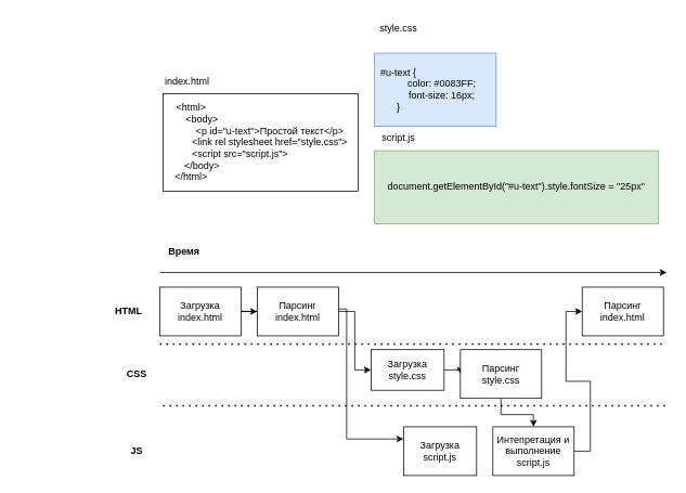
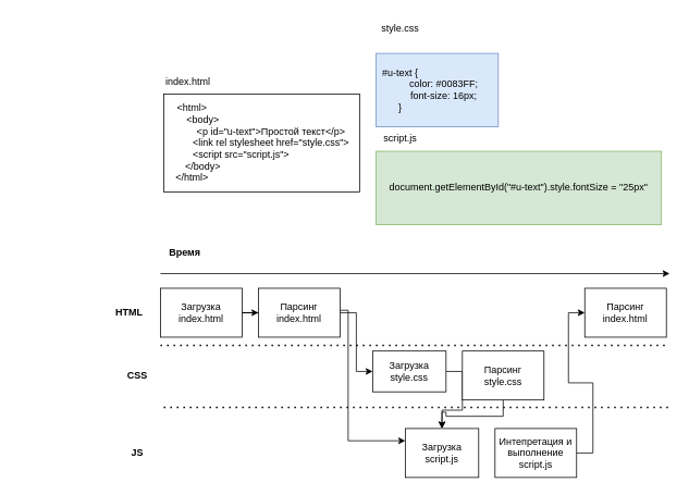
  <mxCell id="0" />
  <mxCell id="1" parent="0" />
  <mxCell id="2" value="" style="rounded=0;whiteSpace=wrap;html=1;" vertex="1" parent="1"><mxGeometry x="200" y="115" width="240" height="120" as="geometry" /></mxCell>
  <mxCell id="3" value="&amp;lt;html&amp;gt;&lt;br&gt;&lt;span style=&quot;white-space: pre;&quot;&gt;&#09;&lt;/span&gt;&amp;lt;body&amp;gt;&lt;br&gt;&lt;span style=&quot;white-space: pre;&quot;&gt;&#09;&lt;/span&gt;&amp;nbsp; &amp;nbsp; &amp;nbsp; &amp;nbsp; &amp;nbsp; &amp;nbsp; &amp;nbsp;&lt;span style=&quot;white-space: pre;&quot;&gt;&#09;&lt;span style=&quot;white-space: pre;&quot;&gt;&#09;&lt;/span&gt; &lt;/span&gt;&amp;nbsp;&lt;span style=&quot;white-space: pre;&quot;&gt;&#09;&lt;span style=&quot;white-space: pre;&quot;&gt;&#09;&lt;/span&gt; &lt;/span&gt;&amp;nbsp; &amp;nbsp; &amp;nbsp;&lt;span style=&quot;white-space: pre;&quot;&gt;&#09;&lt;/span&gt;&amp;nbsp;&amp;nbsp;&amp;lt;p id=&quot;u-text&quot;&amp;gt;Простой текст&amp;lt;/p&amp;gt;&lt;div&gt;&lt;span style=&quot;white-space: pre;&quot;&gt;&#09;&lt;/span&gt;&lt;span style=&quot;white-space: pre;&quot;&gt;&#09;&lt;/span&gt;&lt;span style=&quot;white-space: pre;&quot;&gt;&#09;&lt;/span&gt;&lt;span style=&quot;white-space: pre;&quot;&gt;&#09;&lt;/span&gt;&lt;span style=&quot;white-space: pre;&quot;&gt;&#09;&lt;/span&gt;&lt;span style=&quot;white-space: pre;&quot;&gt;&#09;&lt;span style=&quot;white-space: pre;&quot;&gt;&#09;&lt;/span&gt; &lt;/span&gt;&amp;nbsp;&amp;lt;link rel stylesheet href=&quot;style.css&quot;&amp;gt;&lt;br&gt;&lt;span style=&quot;white-space: pre;&quot;&gt;&#09;&lt;/span&gt;&lt;span style=&quot;white-space: pre;&quot;&gt;&#09;&lt;/span&gt;&lt;span style=&quot;white-space: pre;&quot;&gt;&#09;&lt;span style=&quot;white-space: pre;&quot;&gt;&#09;&lt;/span&gt; &lt;/span&gt;&amp;nbsp; &amp;nbsp;&amp;lt;script src=&quot;script.js&quot;&amp;gt;&lt;br&gt;&lt;span style=&quot;white-space: pre;&quot;&gt;&#09;&lt;/span&gt;&amp;lt;/body&amp;gt;&lt;br&gt;&amp;lt;/html&amp;gt;&lt;/div&gt;" style="text;html=1;align=center;verticalAlign=middle;whiteSpace=wrap;rounded=0;" vertex="1" parent="1"><mxGeometry x="20" y="75" width="430" height="200" as="geometry" /></mxCell>
  <mxCell id="4" value="index.html" style="text;html=1;align=center;verticalAlign=middle;whiteSpace=wrap;rounded=0;" vertex="1" parent="1"><mxGeometry x="200" y="85" width="60" height="30" as="geometry" /></mxCell>
  <mxCell id="5" value="" style="rounded=0;whiteSpace=wrap;html=1;fillColor=#dae8fc;strokeColor=#6c8ebf;" vertex="1" parent="1"><mxGeometry x="460" y="65" width="150" height="90" as="geometry" /></mxCell>
  <mxCell id="6" value="style.css" style="text;html=1;align=center;verticalAlign=middle;whiteSpace=wrap;rounded=0;" vertex="1" parent="1"><mxGeometry x="460" y="20" width="60" height="30" as="geometry" /></mxCell>
  <mxCell id="7" value="#u-text {&lt;div&gt;&lt;span style=&quot;white-space: pre;&quot;&gt;&#09;&lt;/span&gt;&lt;span style=&quot;white-space: pre;&quot;&gt;&#09;&lt;span style=&quot;white-space: pre;&quot;&gt;&#09;&lt;span style=&quot;white-space: pre;&quot;&gt;&#09;&lt;/span&gt;&lt;/span&gt;&lt;/span&gt;color: #0083FF;&lt;/div&gt;&lt;div&gt;&lt;span style=&quot;white-space: pre;&quot;&gt;&#09;&amp;nbsp;&lt;/span&gt;&amp;nbsp; &amp;nbsp; &lt;span style=&quot;white-space: pre;&quot;&gt;&#09;&lt;/span&gt;&lt;span style=&quot;white-space: pre;&quot;&gt;&#09;&lt;span style=&quot;white-space: pre;&quot;&gt;&#09;&lt;/span&gt;&lt;/span&gt;font-size: 16px;&lt;br&gt;&lt;/div&gt;&lt;div&gt;&lt;span style=&quot;background-color: transparent; color: light-dark(rgb(0, 0, 0), rgb(255, 255, 255));&quot;&gt;}&lt;/span&gt;&lt;/div&gt;" style="text;html=1;align=center;verticalAlign=middle;whiteSpace=wrap;rounded=0;" vertex="1" parent="1"><mxGeometry x="360" y="65" width="260" height="90" as="geometry" /></mxCell>
  <mxCell id="8" value="" style="rounded=0;whiteSpace=wrap;html=1;fillColor=#d5e8d4;strokeColor=#82b366;" vertex="1" parent="1"><mxGeometry x="460" y="185" width="350" height="90" as="geometry" /></mxCell>
  <mxCell id="9" value="script.js" style="text;html=1;align=center;verticalAlign=middle;whiteSpace=wrap;rounded=0;" vertex="1" parent="1"><mxGeometry x="460" y="155" width="60" height="30" as="geometry" /></mxCell>
  <mxCell id="10" value="document.getElementById(&quot;#u-text&quot;).style.fontSize = &quot;25px&quot;" style="text;html=1;align=center;verticalAlign=middle;whiteSpace=wrap;rounded=0;" vertex="1" parent="1"><mxGeometry x="470" y="215" width="330" height="30" as="geometry" /></mxCell>
  <mxCell id="11" style="edgeStyle=orthogonalEdgeStyle;rounded=0;orthogonalLoop=1;jettySize=auto;html=1;" edge="1" parent="1" source="12" target="15"><mxGeometry relative="1" as="geometry" /></mxCell>
  <mxCell id="12" value="Загрузка&lt;div&gt;index.html&lt;/div&gt;" style="rounded=0;whiteSpace=wrap;html=1;" vertex="1" parent="1"><mxGeometry x="196" y="353" width="100" height="60" as="geometry" /></mxCell>
  <mxCell id="13" style="edgeStyle=orthogonalEdgeStyle;rounded=0;orthogonalLoop=1;jettySize=auto;html=1;entryX=0;entryY=0.5;entryDx=0;entryDy=0;" edge="1" parent="1" source="15" target="17"><mxGeometry relative="1" as="geometry" /></mxCell>
  <mxCell id="14" style="edgeStyle=orthogonalEdgeStyle;rounded=0;orthogonalLoop=1;jettySize=auto;html=1;exitX=1;exitY=0.5;exitDx=0;exitDy=0;entryX=0;entryY=0.5;entryDx=0;entryDy=0;" edge="1" parent="1"><mxGeometry relative="1" as="geometry"><mxPoint x="416" y="380" as="sourcePoint" /><mxPoint x="496" y="540" as="targetPoint" /><Array as="points"><mxPoint x="426" y="380" /><mxPoint x="426" y="540" /></Array></mxGeometry></mxCell>
  <mxCell id="15" value="Парсинг&lt;br&gt;&lt;div&gt;index.html&lt;/div&gt;" style="rounded=0;whiteSpace=wrap;html=1;" vertex="1" parent="1"><mxGeometry x="316" y="353" width="100" height="60" as="geometry" /></mxCell>
- <mxCell id="16" style="edgeStyle=orthogonalEdgeStyle;rounded=0;orthogonalLoop=1;jettySize=auto;html=1;exitX=1;exitY=0.5;exitDx=0;exitDy=0;entryX=0;entryY=0.5;entryDx=0;entryDy=0;" edge="1" parent="1" source="17" target="19"><mxGeometry relative="1" as="geometry" /></mxCell>
+ <mxCell id="16" style="edgeStyle=orthogonalEdgeStyle;rounded=0;orthogonalLoop=1;jettySize=auto;html=1;exitX=1;exitY=0.5;exitDx=0;exitDy=0;" edge="1" parent="1" source="17" target="20"><mxGeometry relative="1" as="geometry" /></mxCell>
  <mxCell id="17" value="Загрузка&lt;div&gt;style.css&lt;/div&gt;" style="rounded=0;whiteSpace=wrap;html=1;" vertex="1" parent="1"><mxGeometry x="456" y="430" width="90" height="50" as="geometry" /></mxCell>
- <mxCell id="18" style="edgeStyle=orthogonalEdgeStyle;rounded=0;orthogonalLoop=1;jettySize=auto;html=1;exitX=0.5;exitY=1;exitDx=0;exitDy=0;" edge="1" parent="1" source="19" target="22"><mxGeometry relative="1" as="geometry" /></mxCell>
+ <mxCell id="18" style="edgeStyle=orthogonalEdgeStyle;rounded=0;orthogonalLoop=1;jettySize=auto;html=1;exitX=0.5;exitY=1;exitDx=0;exitDy=0;" edge="1" parent="1" source="19" target="20"><mxGeometry relative="1" as="geometry" /></mxCell>
  <mxCell id="19" value="Парсинг&lt;br&gt;&lt;div&gt;style.css&lt;/div&gt;" style="rounded=0;whiteSpace=wrap;html=1;" vertex="1" parent="1"><mxGeometry x="566" y="430" width="100" height="60" as="geometry" /></mxCell>
  <mxCell id="20" value="Загрузка&lt;div&gt;script.js&lt;/div&gt;" style="rounded=0;whiteSpace=wrap;html=1;" vertex="1" parent="1"><mxGeometry x="496" y="525" width="90" height="60" as="geometry" /></mxCell>
  <mxCell id="21" style="edgeStyle=orthogonalEdgeStyle;rounded=0;orthogonalLoop=1;jettySize=auto;html=1;exitX=1;exitY=0.5;exitDx=0;exitDy=0;entryX=0;entryY=0.5;entryDx=0;entryDy=0;" edge="1" parent="1" source="22" target="23"><mxGeometry relative="1" as="geometry" /></mxCell>
  <mxCell id="22" value="Интепретация и выполнение&lt;br&gt;&lt;div&gt;script.js&lt;/div&gt;" style="rounded=0;whiteSpace=wrap;html=1;" vertex="1" parent="1"><mxGeometry x="606" y="525" width="100" height="60" as="geometry" /></mxCell>
  <mxCell id="23" value="Парсинг&lt;br&gt;&lt;div&gt;index.html&lt;/div&gt;" style="rounded=0;whiteSpace=wrap;html=1;" vertex="1" parent="1"><mxGeometry x="716" y="353" width="100" height="60" as="geometry" /></mxCell>
  <mxCell id="24" value="" style="endArrow=classic;html=1;rounded=0;" edge="1" parent="1"><mxGeometry width="50" height="50" relative="1" as="geometry"><mxPoint x="196" y="335" as="sourcePoint" /><mxPoint x="820" y="335" as="targetPoint" /></mxGeometry></mxCell>
  <mxCell id="25" value="&lt;b&gt;Время&lt;/b&gt;" style="text;html=1;align=center;verticalAlign=middle;whiteSpace=wrap;rounded=0;" vertex="1" parent="1"><mxGeometry x="196" y="295" width="60" height="30" as="geometry" /></mxCell>
  <mxCell id="26" value="&lt;b&gt;HTML&lt;/b&gt;" style="text;html=1;align=center;verticalAlign=middle;whiteSpace=wrap;rounded=0;" vertex="1" parent="1"><mxGeometry x="130" y="368" width="56" height="30" as="geometry" /></mxCell>
  <mxCell id="27" value="&lt;b&gt;CSS&lt;/b&gt;" style="text;html=1;align=center;verticalAlign=middle;whiteSpace=wrap;rounded=0;" vertex="1" parent="1"><mxGeometry y="445" width="56" height="30" as="geometry" x="140" /></mxCell>
  <mxCell id="28" value="&lt;b&gt;JS&lt;/b&gt;" style="text;html=1;align=center;verticalAlign=middle;whiteSpace=wrap;rounded=0;" vertex="1" parent="1"><mxGeometry y="540" width="56" height="30" as="geometry" x="140" /></mxCell>
  <mxCell id="29" value="" style="endArrow=none;dashed=1;html=1;dashPattern=1 3;strokeWidth=2;rounded=0;" edge="1" parent="1"><mxGeometry width="50" height="50" relative="1" as="geometry"><mxPoint x="196" y="423" as="sourcePoint" /><mxPoint x="818" y="423" as="targetPoint" /></mxGeometry></mxCell>
  <mxCell id="30" value="" style="endArrow=none;dashed=1;html=1;dashPattern=1 3;strokeWidth=2;rounded=0;" edge="1" parent="1"><mxGeometry width="50" height="50" relative="1" as="geometry"><mxPoint x="200" y="499" as="sourcePoint" /><mxPoint x="822" y="499" as="targetPoint" /></mxGeometry></mxCell>
